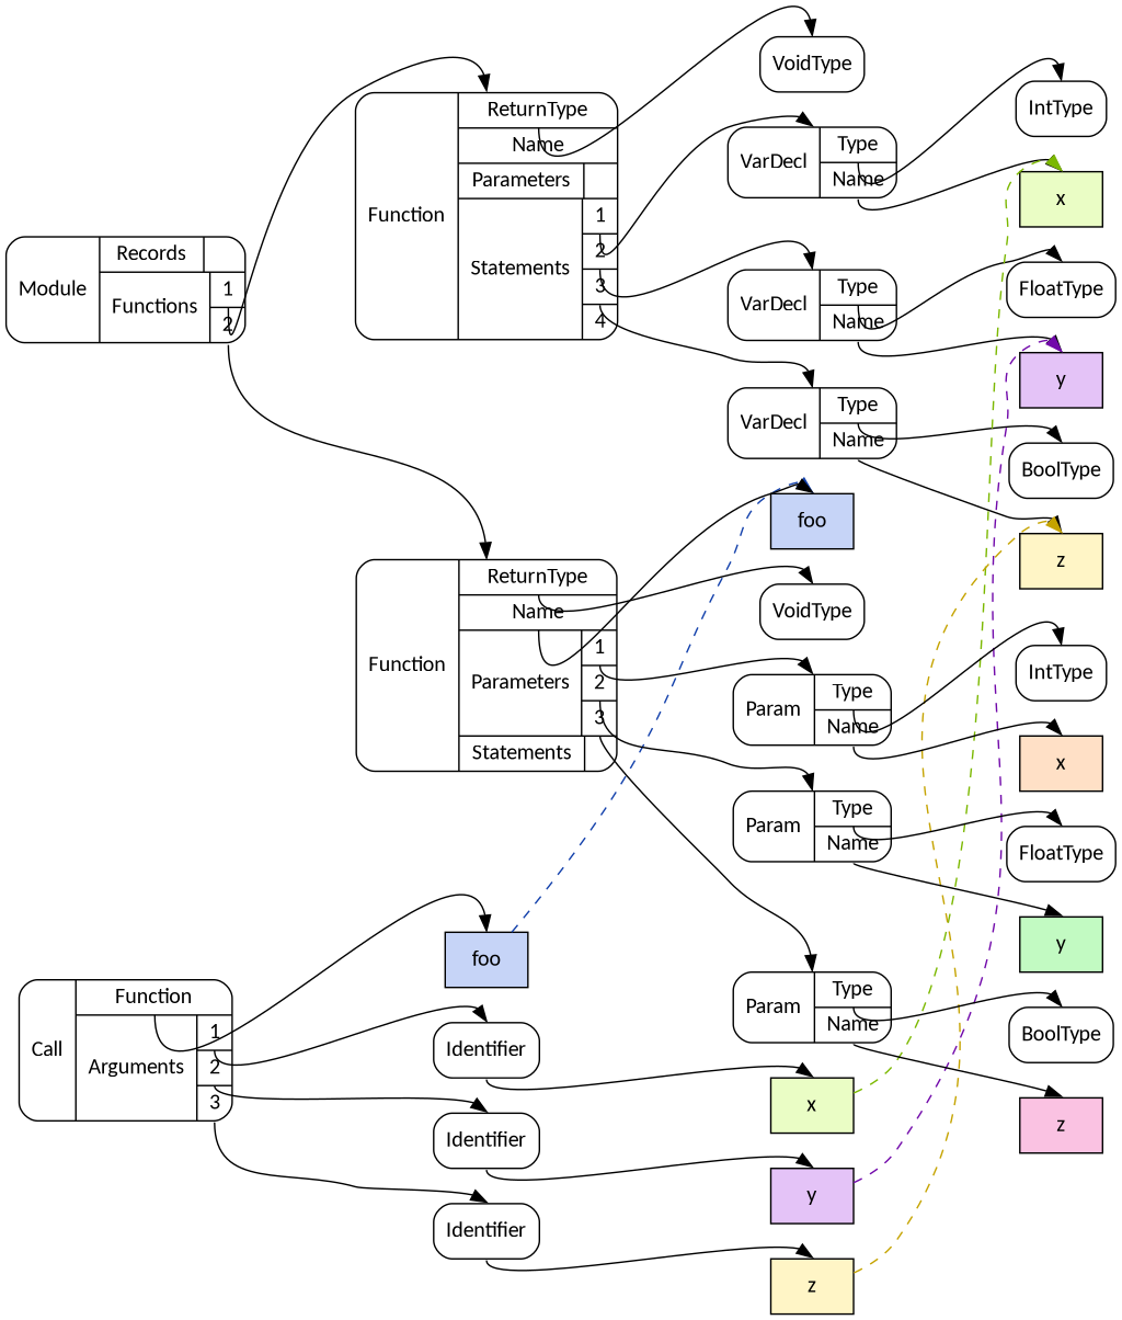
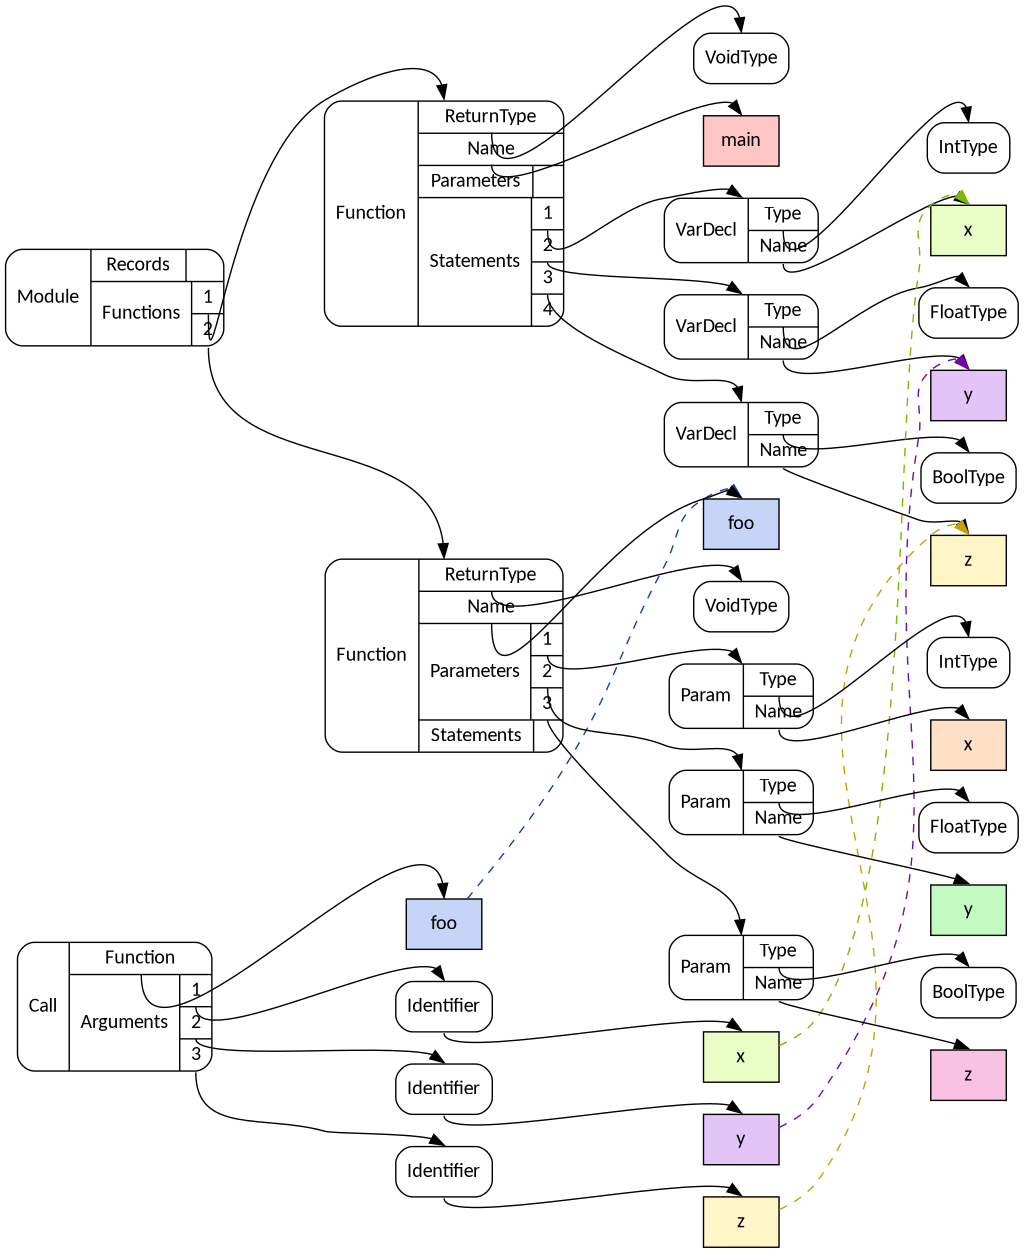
  digraph {
    nodesep=0.3
    ordering=out
    rankdir=LR
    ranksep=1
    node [fillcolor=white fontname=Calibri shape=Mrecord style=filled]
    edge [headport=n tailport="p0:s"]
    n1 [label=VoidType]
+   n2 [fillcolor="#FFC6C6" label=main shape=box]
    n3 [label=IntType]
    n4 [fillcolor="#EAFDC5" label=x shape=box]
    n5 [label="{VarDecl|{<p0>Type|<p1>Name}}"]
    n6 [label=FloatType]
    n7 [fillcolor="#E4C3F7" label=y shape=box]
    n8 [label="{VarDecl|{<p0>Type|<p1>Name}}"]
    n9 [label=BoolType]
    n10 [fillcolor="#FFF5C6" label=z shape=box]
    n11 [label="{VarDecl|{<p0>Type|<p1>Name}}"]
    n12 [fillcolor="#C6D4F7" label=foo shape=box]
    n13 [fillcolor="#C6D4F7" label=foo shape=box]
    n14 [fillcolor="#EAFDC5" label=x shape=box]
    n15 [label=Identifier]
    n16 [fillcolor="#E4C3F7" label=y shape=box]
    n17 [label=Identifier]
    n18 [fillcolor="#FFF5C6" label=z shape=box]
    n19 [label=Identifier]
    n20 [label="{Call|{<p0>Function|{Arguments|{<p1_0>1|<p1_1>2|<p1_2>3}}}}"]
    n21 [label="{Function|{<p0>ReturnType|<p1>Name|{Parameters|{}}|{Statements|{<p3_0>1|<p3_1>2|<p3_2>3|<p3_3>4}}}}"]
    n22 [label=VoidType]
    n23 [label=IntType]
    n24 [fillcolor="#FFE0C6" label=x shape=box]
    n25 [label="{Param|{<p0>Type|<p1>Name}}"]
    n26 [label=FloatType]
    n27 [fillcolor="#C2FAC2" label=y shape=box]
    n28 [label="{Param|{<p0>Type|<p1>Name}}"]
    n29 [label=BoolType]
    n30 [fillcolor="#FAC2E2" label=z shape=box]
    n31 [label="{Param|{<p0>Type|<p1>Name}}"]
    n32 [label="{Function|{<p0>ReturnType|<p1>Name|{Parameters|{<p2_0>1|<p2_1>2|<p2_2>3}}|{Statements|{}}}}"]
    n33 [label="{Module|{{Records|{}}|{Functions|{<p1_0>1|<p1_1>2}}}}"]
    n5 -> n3
    n5 -> n4 [tailport="p1:s"]
    n8 -> n6
    n8 -> n7 [tailport="p1:s"]
    n11 -> n9
    n11 -> n10 [tailport="p1:s"]
    n12 -> n13 [color="#1240AB" constraint=false style=dashed]
    n14 -> n4 [color="#7BB800" constraint=false style=dashed]
    n15 -> n14 [tailport=s]
    n16 -> n7 [color="#7109AA" constraint=false style=dashed]
    n17 -> n16 [tailport=s]
    n18 -> n10 [color="#C5A300" constraint=false style=dashed]
    n19 -> n18 [tailport=s]
    n20 -> n12
    n20 -> n15 [tailport="p1_0:s"]
    n20 -> n17 [tailport="p1_1:s"]
    n20 -> n19 [tailport="p1_2:s"]
    n21 -> n1
+   n21 -> n2 [tailport="p1:s"]
    n21 -> n5 [tailport="p3_0:s"]
    n21 -> n8 [tailport="p3_1:s"]
    n21 -> n11 [tailport="p3_2:s"]
    n25 -> n23
    n25 -> n24 [tailport="p1:s"]
    n28 -> n26
    n28 -> n27 [tailport="p1:s"]
    n31 -> n29
    n31 -> n30 [tailport="p1:s"]
    n32 -> n13 [tailport="p1:s"]
    n32 -> n22
    n32 -> n25 [tailport="p2_0:s"]
    n32 -> n28 [tailport="p2_1:s"]
    n32 -> n31 [tailport="p2_2:s"]
    n33 -> n21 [tailport="p1_0:s"]
    n33 -> n32 [tailport="p1_1:s"]
  }
